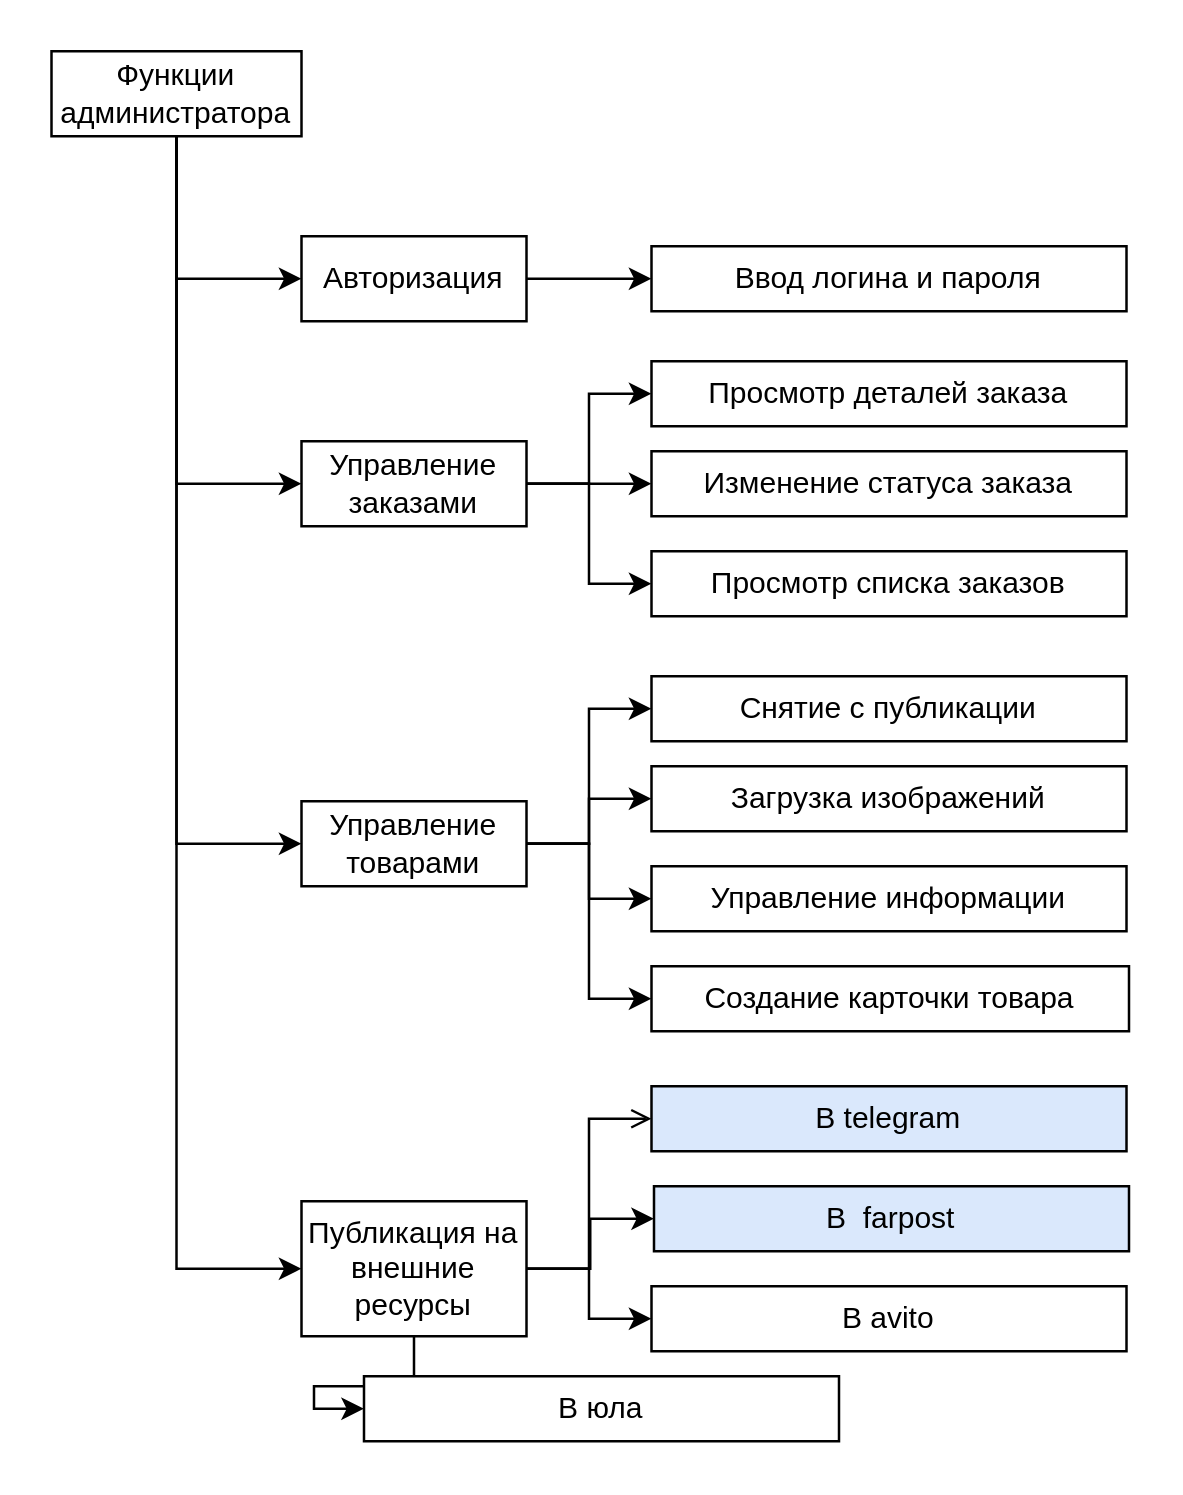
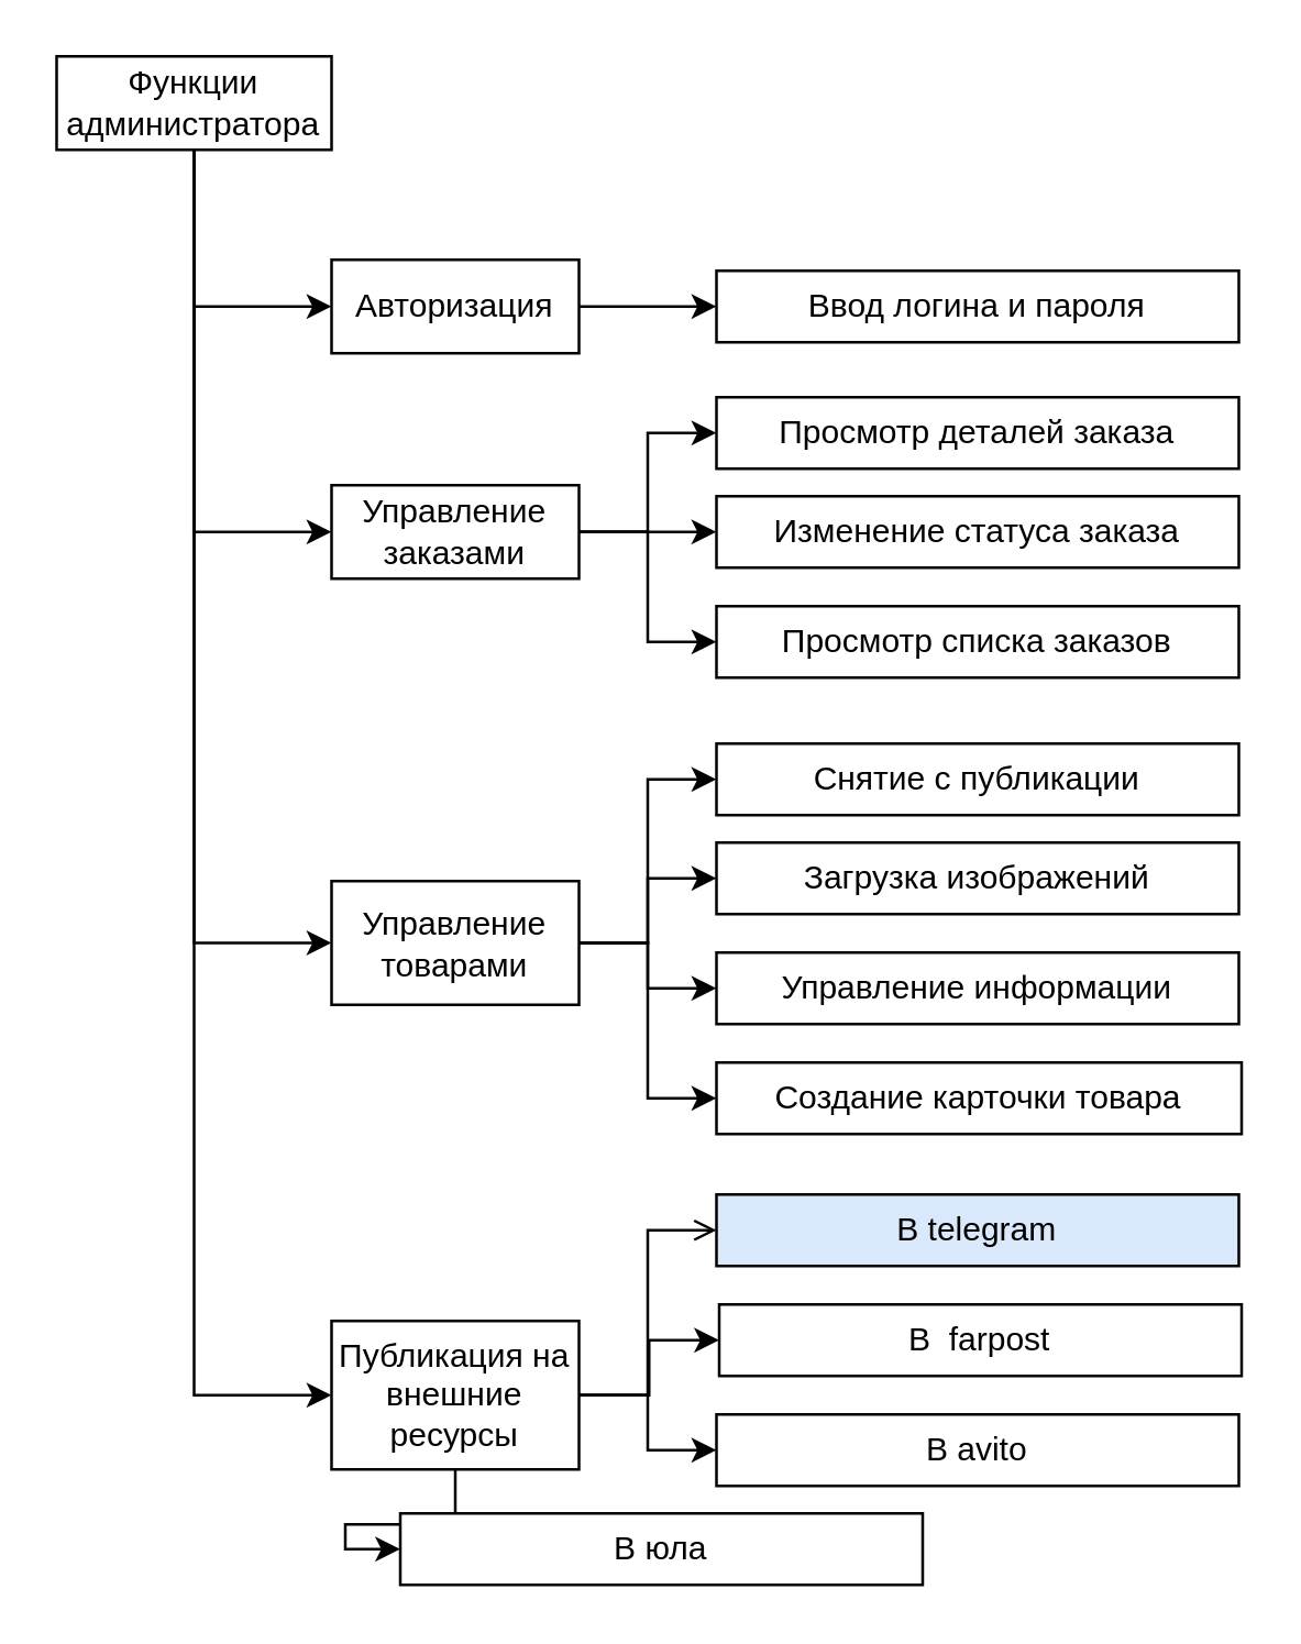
  <mxCell id="0" />
  <mxCell id="1" parent="0" />
  <mxCell id="2" style="edgeStyle=orthogonalEdgeStyle;rounded=0;orthogonalLoop=1;jettySize=auto;html=1;entryX=0;entryY=0.5;entryDx=0;entryDy=0;" parent="1" source="6" target="8" edge="1"><mxGeometry relative="1" as="geometry" /></mxCell>
  <mxCell id="3" style="edgeStyle=orthogonalEdgeStyle;rounded=0;orthogonalLoop=1;jettySize=auto;html=1;entryX=0;entryY=0.5;entryDx=0;entryDy=0;" parent="1" source="6" target="13" edge="1"><mxGeometry relative="1" as="geometry" /></mxCell>
  <mxCell id="4" style="edgeStyle=orthogonalEdgeStyle;rounded=0;orthogonalLoop=1;jettySize=auto;html=1;entryX=0;entryY=0.5;entryDx=0;entryDy=0;" parent="1" source="6" target="21" edge="1"><mxGeometry relative="1" as="geometry" /></mxCell>
  <mxCell id="5" style="edgeStyle=orthogonalEdgeStyle;rounded=0;orthogonalLoop=1;jettySize=auto;html=1;entryX=0;entryY=0.5;entryDx=0;entryDy=0;" parent="1" source="6" target="30" edge="1"><mxGeometry relative="1" as="geometry" /></mxCell>
  <mxCell id="6" value="Функции администратора" style="whiteSpace=wrap;strokeWidth=1;" parent="1" vertex="1"><mxGeometry x="20" y="20" width="100" height="34" as="geometry" /></mxCell>
  <mxCell id="7" style="edgeStyle=orthogonalEdgeStyle;rounded=0;orthogonalLoop=1;jettySize=auto;html=1;entryX=0;entryY=0.5;entryDx=0;entryDy=0;" parent="1" source="8" target="9" edge="1"><mxGeometry relative="1" as="geometry" /></mxCell>
  <mxCell id="8" value="Авторизация" style="whiteSpace=wrap;strokeWidth=1;" parent="1" vertex="1"><mxGeometry x="120" y="94" width="90" height="34" as="geometry" /></mxCell>
  <mxCell id="9" value="Ввод логина и пароля" style="whiteSpace=wrap;strokeWidth=1;" parent="1" vertex="1"><mxGeometry x="260" y="98" width="190" height="26" as="geometry" /></mxCell>
  <mxCell id="10" style="edgeStyle=orthogonalEdgeStyle;rounded=0;orthogonalLoop=1;jettySize=auto;html=1;entryX=0;entryY=0.5;entryDx=0;entryDy=0;" parent="1" source="13" target="16" edge="1"><mxGeometry relative="1" as="geometry" /></mxCell>
  <mxCell id="11" style="edgeStyle=orthogonalEdgeStyle;rounded=0;orthogonalLoop=1;jettySize=auto;html=1;entryX=0;entryY=0.5;entryDx=0;entryDy=0;" parent="1" source="13" target="15" edge="1"><mxGeometry relative="1" as="geometry" /></mxCell>
  <mxCell id="12" style="edgeStyle=orthogonalEdgeStyle;rounded=0;orthogonalLoop=1;jettySize=auto;html=1;entryX=0;entryY=0.5;entryDx=0;entryDy=0;" parent="1" source="13" target="14" edge="1"><mxGeometry relative="1" as="geometry" /></mxCell>
  <mxCell id="13" value="Управление заказами" style="whiteSpace=wrap;strokeWidth=1;" parent="1" vertex="1"><mxGeometry x="120" y="176" width="90" height="34" as="geometry" /></mxCell>
  <mxCell id="14" value="Просмотр списка заказов" style="whiteSpace=wrap;strokeWidth=1;" parent="1" vertex="1"><mxGeometry x="260" y="220" width="190" height="26" as="geometry" /></mxCell>
  <mxCell id="15" value="Просмотр деталей заказа" style="whiteSpace=wrap;strokeWidth=1;" parent="1" vertex="1"><mxGeometry x="260" y="144" width="190" height="26" as="geometry" /></mxCell>
  <mxCell id="16" value="Изменение статуса заказа" style="whiteSpace=wrap;strokeWidth=1;" parent="1" vertex="1"><mxGeometry x="260" y="180" width="190" height="26" as="geometry" /></mxCell>
  <mxCell id="17" style="edgeStyle=orthogonalEdgeStyle;rounded=0;orthogonalLoop=1;jettySize=auto;html=1;entryX=0;entryY=0.5;entryDx=0;entryDy=0;" parent="1" source="21" target="24" edge="1"><mxGeometry relative="1" as="geometry" /></mxCell>
  <mxCell id="18" style="edgeStyle=orthogonalEdgeStyle;rounded=0;orthogonalLoop=1;jettySize=auto;html=1;entryX=0;entryY=0.5;entryDx=0;entryDy=0;" parent="1" source="21" target="25" edge="1"><mxGeometry relative="1" as="geometry" /></mxCell>
  <mxCell id="19" style="edgeStyle=orthogonalEdgeStyle;rounded=0;orthogonalLoop=1;jettySize=auto;html=1;entryX=0;entryY=0.5;entryDx=0;entryDy=0;" parent="1" source="21" target="23" edge="1"><mxGeometry relative="1" as="geometry" /></mxCell>
  <mxCell id="20" style="edgeStyle=orthogonalEdgeStyle;rounded=0;orthogonalLoop=1;jettySize=auto;html=1;entryX=0;entryY=0.5;entryDx=0;entryDy=0;" parent="1" source="21" target="22" edge="1"><mxGeometry relative="1" as="geometry" /></mxCell>
- <mxCell id="21" value="Управление товарами" style="whiteSpace=wrap;strokeWidth=1;" parent="1" vertex="1"><mxGeometry x="120" y="320" width="90" height="34" as="geometry" /></mxCell>
+ <mxCell id="21" value="Управление товарами" style="whiteSpace=wrap;strokeWidth=1;" parent="1" vertex="1"><mxGeometry x="120" y="320" width="90" height="45" as="geometry" /></mxCell>
  <mxCell id="22" value="Создание карточки товара" style="whiteSpace=wrap;strokeWidth=1;" parent="1" vertex="1"><mxGeometry x="260" y="386" width="191" height="26" as="geometry" /></mxCell>
  <mxCell id="23" value="Управление информации" style="whiteSpace=wrap;strokeWidth=1;" parent="1" vertex="1"><mxGeometry x="260" y="346" width="190" height="26" as="geometry" /></mxCell>
  <mxCell id="24" value="Загрузка изображений" style="whiteSpace=wrap;strokeWidth=1;" parent="1" vertex="1"><mxGeometry x="260" y="306" width="190" height="26" as="geometry" /></mxCell>
  <mxCell id="25" value="Снятие с публикации" style="whiteSpace=wrap;strokeWidth=1;" parent="1" vertex="1"><mxGeometry x="260" y="270" width="190" height="26" as="geometry" /></mxCell>
  <mxCell id="26" style="edgeStyle=orthogonalEdgeStyle;rounded=0;orthogonalLoop=1;jettySize=auto;html=1;entryX=0;entryY=0.5;entryDx=0;entryDy=0;endArrow=open;" parent="1" source="30" target="31" edge="1"><mxGeometry relative="1" as="geometry" /></mxCell>
  <mxCell id="27" style="edgeStyle=orthogonalEdgeStyle;rounded=0;orthogonalLoop=1;jettySize=auto;html=1;entryX=0;entryY=0.5;entryDx=0;entryDy=0;" parent="1" source="30" target="32" edge="1"><mxGeometry relative="1" as="geometry" /></mxCell>
  <mxCell id="28" style="edgeStyle=orthogonalEdgeStyle;rounded=0;orthogonalLoop=1;jettySize=auto;html=1;entryX=0;entryY=0.5;entryDx=0;entryDy=0;" parent="1" source="30" target="33" edge="1"><mxGeometry relative="1" as="geometry" /></mxCell>
  <mxCell id="29" style="edgeStyle=orthogonalEdgeStyle;rounded=0;orthogonalLoop=1;jettySize=auto;html=1;entryX=0;entryY=0.5;entryDx=0;entryDy=0;" parent="1" source="30" target="34" edge="1"><mxGeometry relative="1" as="geometry" /></mxCell>
  <mxCell id="30" value="Публикация на внешние ресурсы" style="whiteSpace=wrap;strokeWidth=1;" parent="1" vertex="1"><mxGeometry x="120" y="480" width="90" height="54" as="geometry" /></mxCell>
  <mxCell id="31" value="В telegram" style="whiteSpace=wrap;strokeWidth=1;fillColor=#dae8fc;" parent="1" vertex="1"><mxGeometry x="260" y="434" width="190" height="26" as="geometry" /></mxCell>
- <mxCell id="32" value="В  farpost" style="whiteSpace=wrap;strokeWidth=1;fillColor=#dae8fc;" parent="1" vertex="1"><mxGeometry x="261" y="474" width="190" height="26" as="geometry" /></mxCell>
+ <mxCell id="32" value="В  farpost" style="whiteSpace=wrap;strokeWidth=1;" parent="1" vertex="1"><mxGeometry x="261" y="474" width="190" height="26" as="geometry" /></mxCell>
  <mxCell id="33" value="В avito" style="whiteSpace=wrap;strokeWidth=1;" parent="1" vertex="1"><mxGeometry x="260" y="514" width="190" height="26" as="geometry" /></mxCell>
  <mxCell id="34" value="В юла" style="whiteSpace=wrap;strokeWidth=1;" parent="1" vertex="1"><mxGeometry x="145" y="550" width="190" height="26" as="geometry" /></mxCell>
